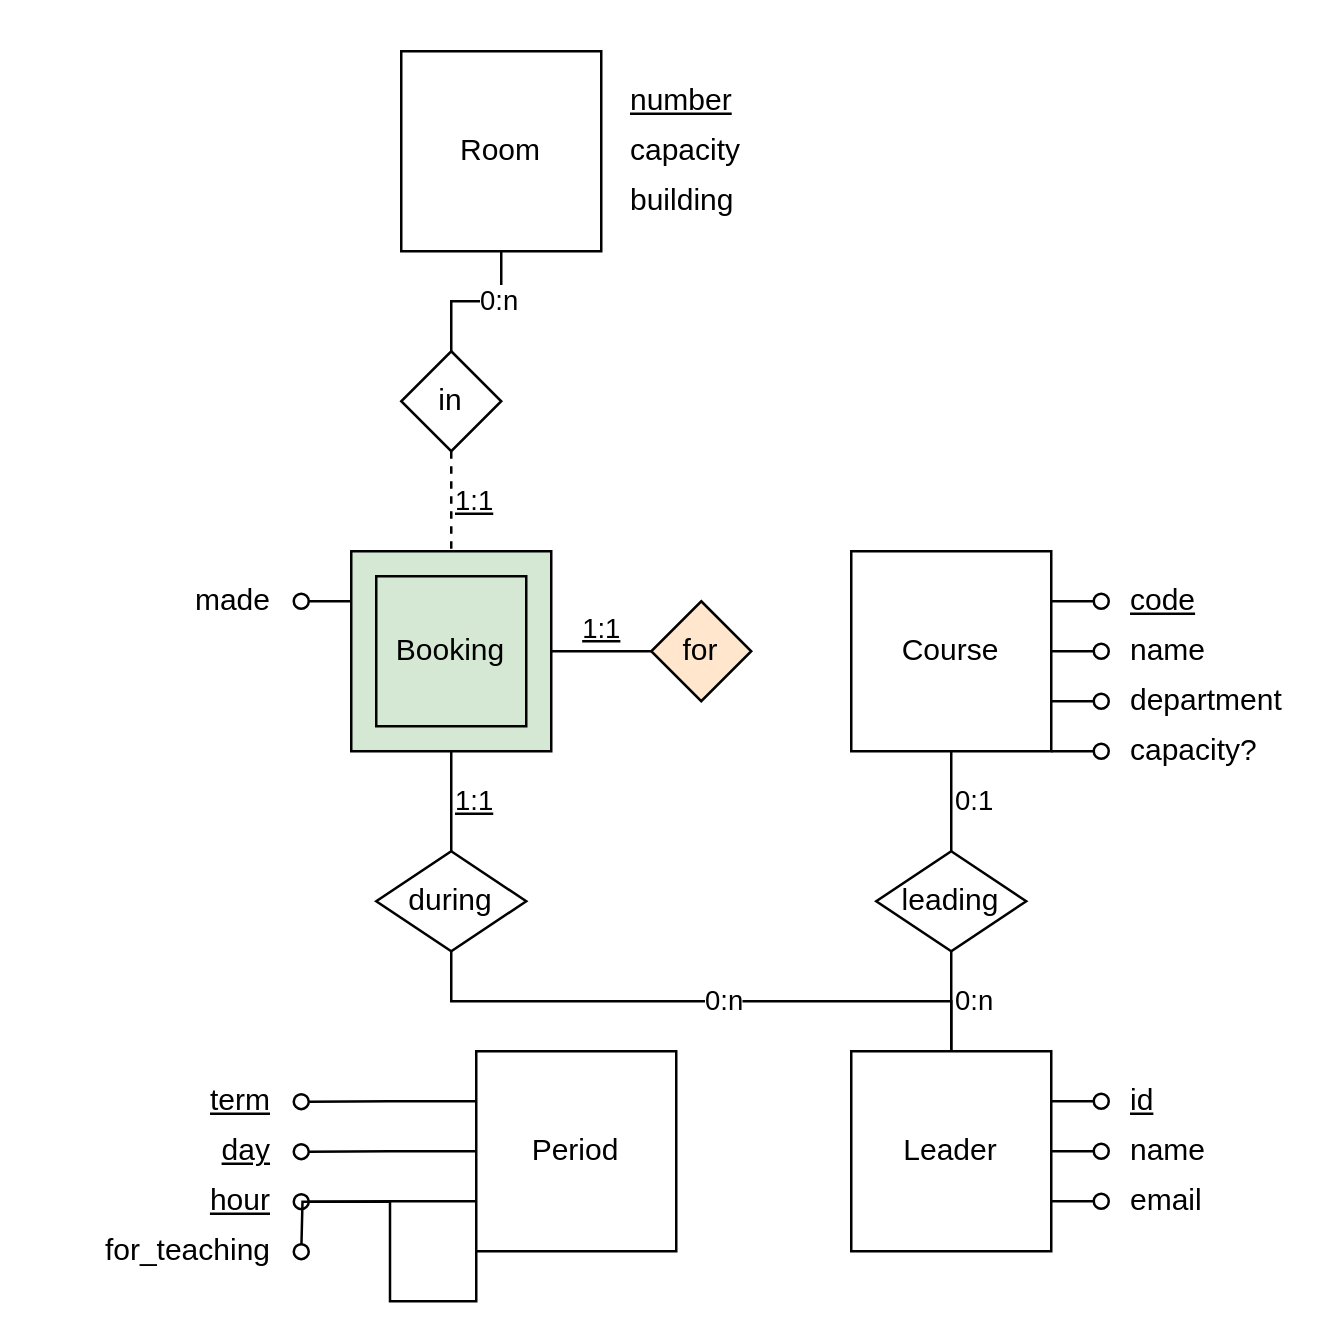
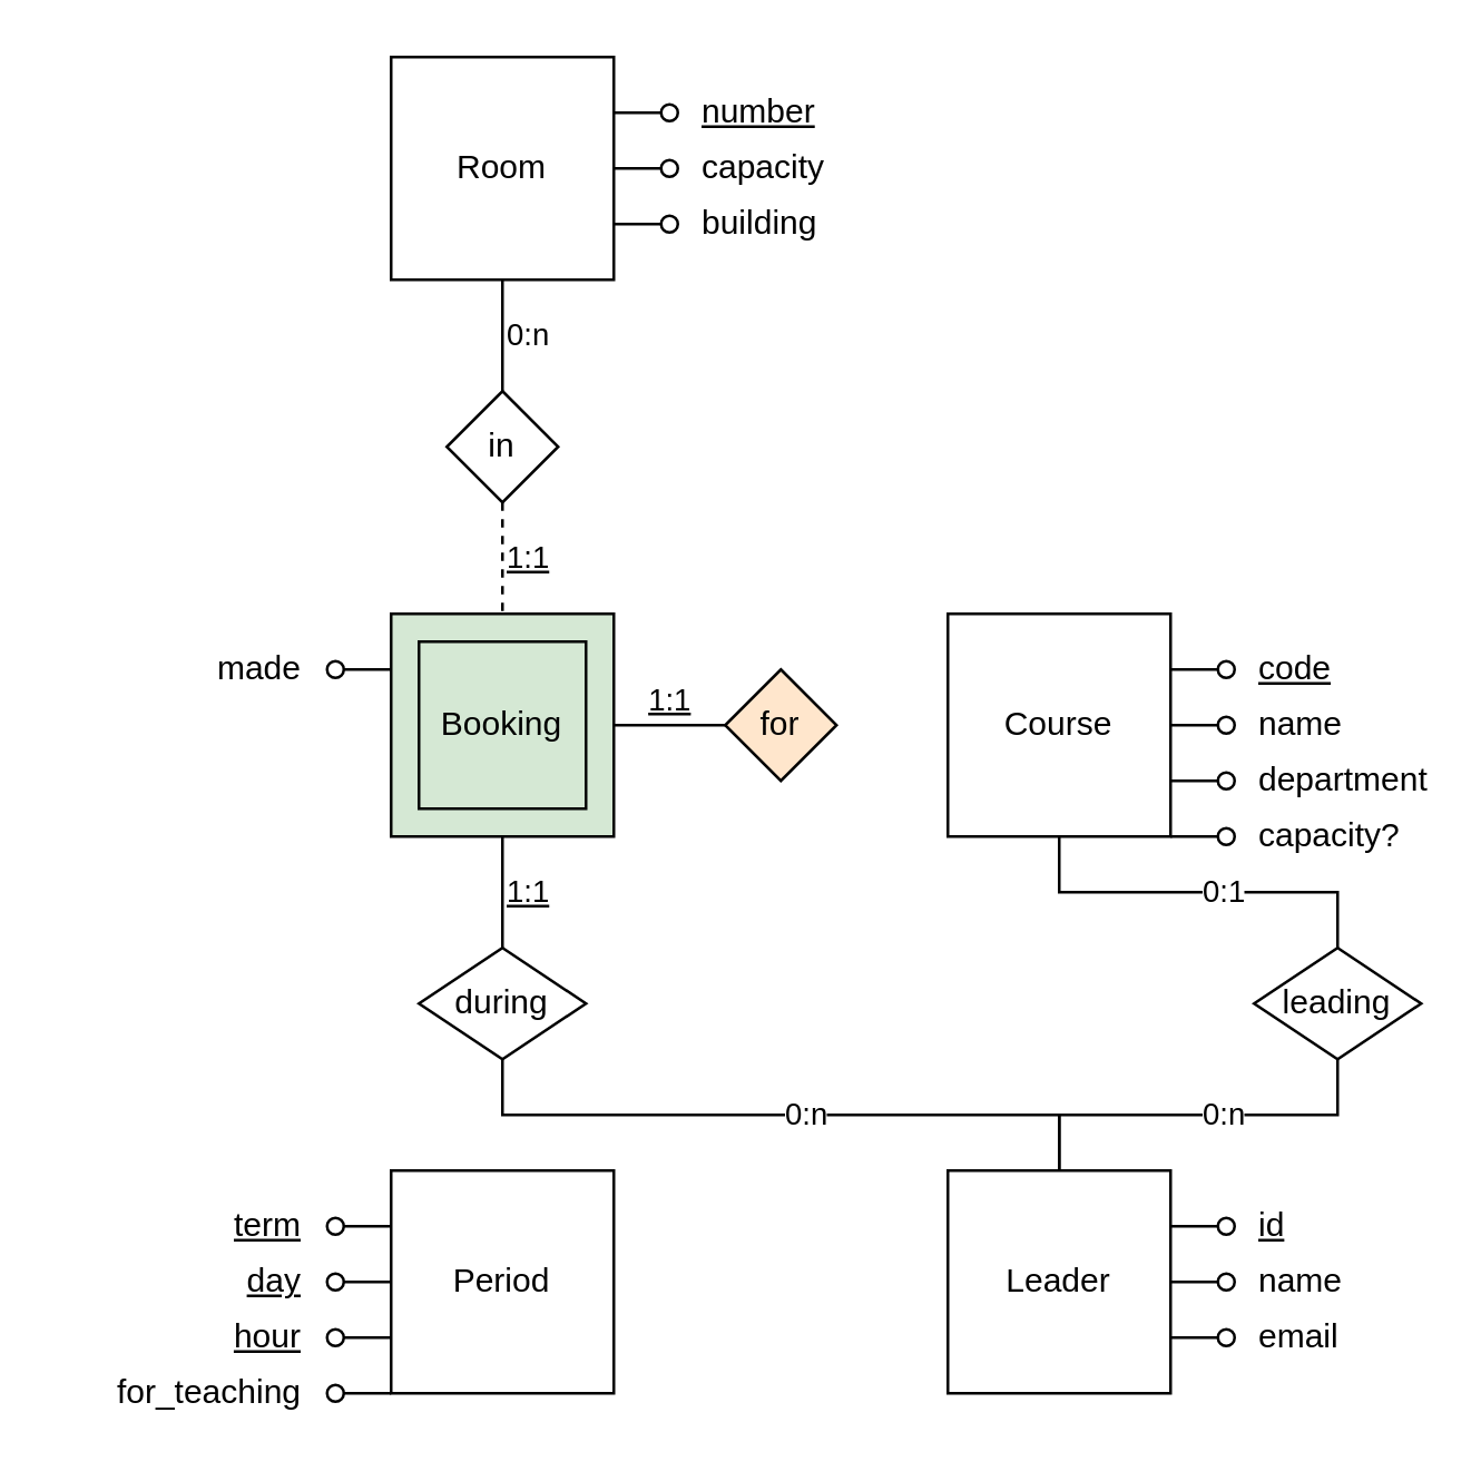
  <mxCell id="0" />
  <mxCell id="1" parent="0" />
  <mxCell id="2" style="edgeStyle=orthogonalEdgeStyle;rounded=0;orthogonalLoop=1;jettySize=auto;html=1;exitX=1;exitY=0.25;exitDx=0;exitDy=0;endArrow=oval;endFill=0;" edge="1" parent="1" source="6"><mxGeometry relative="1" as="geometry"><mxPoint x="240" y="40" as="targetPoint" /></mxGeometry></mxCell>
  <mxCell id="3" style="edgeStyle=orthogonalEdgeStyle;rounded=0;orthogonalLoop=1;jettySize=auto;html=1;exitX=1;exitY=0.5;exitDx=0;exitDy=0;endArrow=oval;endFill=0;" edge="1" parent="1" source="6"><mxGeometry relative="1" as="geometry"><mxPoint x="240" y="60" as="targetPoint" /></mxGeometry></mxCell>
  <mxCell id="4" style="edgeStyle=orthogonalEdgeStyle;rounded=0;orthogonalLoop=1;jettySize=auto;html=1;exitX=1;exitY=0.75;exitDx=0;exitDy=0;endArrow=oval;endFill=0;" edge="1" parent="1" source="6"><mxGeometry relative="1" as="geometry"><mxPoint x="240" y="80" as="targetPoint" /></mxGeometry></mxCell>
  <mxCell id="5" value="0:n" style="edgeStyle=orthogonalEdgeStyle;rounded=0;orthogonalLoop=1;jettySize=auto;html=1;exitX=0.5;exitY=1;exitDx=0;exitDy=0;entryX=0.5;entryY=0;entryDx=0;entryDy=0;endArrow=none;endFill=0;align=left;" edge="1" parent="1" source="6" target="15"><mxGeometry relative="1" as="geometry" /></mxCell>
- <mxCell id="6" value="&lt;div&gt;Room&lt;/div&gt;" style="rounded=0;whiteSpace=wrap;html=1;" vertex="1" parent="1"><mxGeometry x="160" y="20" width="80" height="80" as="geometry" /></mxCell>
+ <mxCell id="6" value="&lt;div&gt;Room&lt;/div&gt;" style="rounded=0;whiteSpace=wrap;html=1;" vertex="1" parent="1"><mxGeometry x="140" y="20" width="80" height="80" as="geometry" /></mxCell>
  <mxCell id="7" value="&lt;u&gt;number&lt;/u&gt;" style="text;html=1;strokeColor=none;fillColor=none;align=left;verticalAlign=middle;whiteSpace=wrap;rounded=0;" vertex="1" parent="1"><mxGeometry x="250" y="30" width="60" height="20" as="geometry" /></mxCell>
  <mxCell id="8" value="capacity" style="text;html=1;strokeColor=none;fillColor=none;align=left;verticalAlign=middle;whiteSpace=wrap;rounded=0;" vertex="1" parent="1"><mxGeometry x="250" y="50" width="60" height="20" as="geometry" /></mxCell>
  <mxCell id="9" value="building" style="text;html=1;strokeColor=none;fillColor=none;align=left;verticalAlign=middle;whiteSpace=wrap;rounded=0;" vertex="1" parent="1"><mxGeometry x="250" y="70" width="60" height="20" as="geometry" /></mxCell>
  <mxCell id="10" value="&lt;div align=&quot;left&quot;&gt;&lt;u&gt;1:1&lt;/u&gt;&lt;/div&gt;" style="edgeStyle=orthogonalEdgeStyle;rounded=0;orthogonalLoop=1;jettySize=auto;html=1;exitX=0.5;exitY=1;exitDx=0;exitDy=0;entryX=0.5;entryY=0;entryDx=0;entryDy=0;endArrow=none;endFill=0;align=left;" edge="1" parent="1" source="13" target="34"><mxGeometry relative="1" as="geometry" /></mxCell>
  <mxCell id="11" value="&lt;u&gt;1:1&lt;/u&gt;" style="edgeStyle=orthogonalEdgeStyle;rounded=0;orthogonalLoop=1;jettySize=auto;html=1;exitX=1;exitY=0.5;exitDx=0;exitDy=0;entryX=0;entryY=0.5;entryDx=0;entryDy=0;endArrow=none;endFill=0;verticalAlign=bottom;" edge="1" parent="1" source="13" target="23"><mxGeometry relative="1" as="geometry" /></mxCell>
  <mxCell id="12" style="edgeStyle=orthogonalEdgeStyle;rounded=0;orthogonalLoop=1;jettySize=auto;html=1;exitX=0;exitY=0.25;exitDx=0;exitDy=0;endArrow=oval;endFill=0;" edge="1" parent="1" source="13"><mxGeometry relative="1" as="geometry"><mxPoint x="120" y="240" as="targetPoint" /></mxGeometry></mxCell>
  <mxCell id="13" value="Booking" style="rounded=0;whiteSpace=wrap;html=1;shadow=0;sketch=0;glass=0;fillColor=#d5e8d4;" vertex="1" parent="1"><mxGeometry x="140" y="220" width="80" height="80" as="geometry" /></mxCell>
  <mxCell id="14" value="&lt;div align=&quot;left&quot;&gt;&lt;u&gt;1:1&lt;/u&gt;&lt;/div&gt;" style="edgeStyle=orthogonalEdgeStyle;rounded=0;orthogonalLoop=1;jettySize=auto;html=1;exitX=0.5;exitY=1;exitDx=0;exitDy=0;entryX=0.5;entryY=0;entryDx=0;entryDy=0;endArrow=none;endFill=0;align=left;dashed=1;" edge="1" parent="1" source="15" target="13"><mxGeometry relative="1" as="geometry" /></mxCell>
  <mxCell id="15" value="in" style="rhombus;whiteSpace=wrap;html=1;" vertex="1" parent="1"><mxGeometry x="160" y="140" width="40" height="40" as="geometry" /></mxCell>
  <mxCell id="16" value="" style="rounded=0;whiteSpace=wrap;html=1;shadow=0;glass=0;sketch=0;fillColor=none;" vertex="1" parent="1"><mxGeometry x="150" y="230" width="60" height="60" as="geometry" /></mxCell>
  <mxCell id="17" value="0:1" style="edgeStyle=orthogonalEdgeStyle;rounded=0;orthogonalLoop=1;jettySize=auto;html=1;exitX=0.5;exitY=1;exitDx=0;exitDy=0;entryX=0.5;entryY=0;entryDx=0;entryDy=0;endArrow=none;endFill=0;align=left;" edge="1" parent="1" source="22" target="36"><mxGeometry relative="1" as="geometry" /></mxCell>
  <mxCell id="18" style="edgeStyle=orthogonalEdgeStyle;rounded=0;orthogonalLoop=1;jettySize=auto;html=1;exitX=1;exitY=0.25;exitDx=0;exitDy=0;startArrow=none;startFill=0;endArrow=oval;endFill=0;" edge="1" parent="1" source="22"><mxGeometry relative="1" as="geometry"><mxPoint x="440" y="240.172" as="targetPoint" /></mxGeometry></mxCell>
  <mxCell id="19" style="edgeStyle=orthogonalEdgeStyle;rounded=0;orthogonalLoop=1;jettySize=auto;html=1;exitX=1;exitY=0.5;exitDx=0;exitDy=0;startArrow=none;startFill=0;endArrow=oval;endFill=0;" edge="1" parent="1" source="22"><mxGeometry relative="1" as="geometry"><mxPoint x="440" y="260.172" as="targetPoint" /></mxGeometry></mxCell>
  <mxCell id="20" style="edgeStyle=orthogonalEdgeStyle;rounded=0;orthogonalLoop=1;jettySize=auto;html=1;exitX=1;exitY=0.75;exitDx=0;exitDy=0;startArrow=none;startFill=0;endArrow=oval;endFill=0;" edge="1" parent="1" source="22"><mxGeometry relative="1" as="geometry"><mxPoint x="440" y="280.172" as="targetPoint" /></mxGeometry></mxCell>
  <mxCell id="21" style="edgeStyle=orthogonalEdgeStyle;rounded=0;orthogonalLoop=1;jettySize=auto;html=1;exitX=1;exitY=1;exitDx=0;exitDy=0;startArrow=none;startFill=0;endArrow=oval;endFill=0;" edge="1" parent="1" source="22"><mxGeometry relative="1" as="geometry"><mxPoint x="440" y="300.172" as="targetPoint" /></mxGeometry></mxCell>
  <mxCell id="22" value="Course" style="rounded=0;whiteSpace=wrap;html=1;" vertex="1" parent="1"><mxGeometry x="340" y="220" width="80" height="80" as="geometry" /></mxCell>
  <mxCell id="23" value="&lt;div&gt;for&lt;/div&gt;" style="rhombus;whiteSpace=wrap;html=1;fillColor=#ffe6cc;" vertex="1" parent="1"><mxGeometry x="260" y="240" width="40" height="40" as="geometry" /></mxCell>
  <mxCell id="24" style="edgeStyle=orthogonalEdgeStyle;rounded=0;orthogonalLoop=1;jettySize=auto;html=1;exitX=1;exitY=0.25;exitDx=0;exitDy=0;startArrow=none;startFill=0;endArrow=oval;endFill=0;" edge="1" parent="1" source="27"><mxGeometry relative="1" as="geometry"><mxPoint x="440" y="440.172" as="targetPoint" /></mxGeometry></mxCell>
  <mxCell id="25" style="edgeStyle=orthogonalEdgeStyle;rounded=0;orthogonalLoop=1;jettySize=auto;html=1;exitX=1;exitY=0.5;exitDx=0;exitDy=0;startArrow=none;startFill=0;endArrow=oval;endFill=0;" edge="1" parent="1" source="27"><mxGeometry relative="1" as="geometry"><mxPoint x="440" y="460.172" as="targetPoint" /></mxGeometry></mxCell>
  <mxCell id="26" style="edgeStyle=orthogonalEdgeStyle;rounded=0;orthogonalLoop=1;jettySize=auto;html=1;exitX=1;exitY=0.75;exitDx=0;exitDy=0;startArrow=none;startFill=0;endArrow=oval;endFill=0;" edge="1" parent="1" source="27"><mxGeometry relative="1" as="geometry"><mxPoint x="440" y="480.172" as="targetPoint" /></mxGeometry></mxCell>
  <mxCell id="27" value="Leader" style="rounded=0;whiteSpace=wrap;html=1;" vertex="1" parent="1"><mxGeometry x="340" y="420" width="80" height="80" as="geometry" /></mxCell>
  <mxCell id="28" style="edgeStyle=orthogonalEdgeStyle;rounded=0;orthogonalLoop=1;jettySize=auto;html=1;exitX=0;exitY=0.25;exitDx=0;exitDy=0;startArrow=none;startFill=0;endArrow=oval;endFill=0;" edge="1" parent="1" source="32"><mxGeometry relative="1" as="geometry"><mxPoint x="120" y="440.172" as="targetPoint" /></mxGeometry></mxCell>
  <mxCell id="29" style="edgeStyle=orthogonalEdgeStyle;rounded=0;orthogonalLoop=1;jettySize=auto;html=1;exitX=0;exitY=0.5;exitDx=0;exitDy=0;startArrow=none;startFill=0;endArrow=oval;endFill=0;" edge="1" parent="1" source="32"><mxGeometry relative="1" as="geometry"><mxPoint x="120" y="460.172" as="targetPoint" /></mxGeometry></mxCell>
  <mxCell id="30" style="edgeStyle=orthogonalEdgeStyle;rounded=0;orthogonalLoop=1;jettySize=auto;html=1;exitX=0;exitY=0.75;exitDx=0;exitDy=0;startArrow=none;startFill=0;endArrow=oval;endFill=0;" edge="1" parent="1" source="32"><mxGeometry relative="1" as="geometry"><mxPoint x="120" y="480.172" as="targetPoint" /></mxGeometry></mxCell>
  <mxCell id="31" style="edgeStyle=orthogonalEdgeStyle;rounded=0;orthogonalLoop=1;jettySize=auto;html=1;exitX=0;exitY=1;exitDx=0;exitDy=0;startArrow=none;startFill=0;endArrow=oval;endFill=0;" edge="1" parent="1" source="32"><mxGeometry relative="1" as="geometry"><mxPoint x="120" y="500.172" as="targetPoint" /></mxGeometry></mxCell>
- <mxCell id="32" value="Period" style="rounded=0;whiteSpace=wrap;html=1;" vertex="1" parent="1"><mxGeometry x="190" y="420" width="80" height="80" as="geometry" /></mxCell>
+ <mxCell id="32" value="Period" style="rounded=0;whiteSpace=wrap;html=1;" vertex="1" parent="1"><mxGeometry x="140" y="420" width="80" height="80" as="geometry" /></mxCell>
  <mxCell id="33" value="0:n" style="edgeStyle=orthogonalEdgeStyle;rounded=0;orthogonalLoop=1;jettySize=auto;html=1;exitX=0.5;exitY=1;exitDx=0;exitDy=0;endArrow=none;endFill=0;align=left;" edge="1" parent="1" source="34" target="27"><mxGeometry relative="1" as="geometry" /></mxCell>
  <mxCell id="34" value="during" style="rhombus;whiteSpace=wrap;html=1;" vertex="1" parent="1"><mxGeometry x="150" y="340" width="60" height="40" as="geometry" /></mxCell>
  <mxCell id="35" value="0:n" style="edgeStyle=orthogonalEdgeStyle;rounded=0;orthogonalLoop=1;jettySize=auto;html=1;exitX=0.5;exitY=1;exitDx=0;exitDy=0;entryX=0.5;entryY=0;entryDx=0;entryDy=0;endArrow=none;endFill=0;align=left;" edge="1" parent="1" source="36" target="27"><mxGeometry relative="1" as="geometry" /></mxCell>
- <mxCell id="36" value="leading" style="rhombus;whiteSpace=wrap;html=1;" vertex="1" parent="1"><mxGeometry x="350" y="340" width="60" height="40" as="geometry" /></mxCell>
+ <mxCell id="36" value="leading" style="rhombus;whiteSpace=wrap;html=1;" vertex="1" parent="1"><mxGeometry x="450" y="340" width="60" height="40" as="geometry" /></mxCell>
  <mxCell id="37" value="&lt;div align=&quot;right&quot;&gt;made&lt;/div&gt;" style="text;html=1;strokeColor=none;fillColor=none;align=right;verticalAlign=middle;whiteSpace=wrap;rounded=0;" vertex="1" parent="1"><mxGeometry x="60" y="230" width="50" height="20" as="geometry" /></mxCell>
  <mxCell id="38" value="&lt;u&gt;term&lt;/u&gt;" style="text;html=1;strokeColor=none;fillColor=none;align=right;verticalAlign=middle;whiteSpace=wrap;rounded=0;" vertex="1" parent="1"><mxGeometry x="60" y="430" width="50" height="20" as="geometry" /></mxCell>
  <mxCell id="39" value="&lt;u&gt;day&lt;/u&gt;" style="text;html=1;strokeColor=none;fillColor=none;align=right;verticalAlign=middle;whiteSpace=wrap;rounded=0;" vertex="1" parent="1"><mxGeometry x="60" y="450" width="50" height="20" as="geometry" /></mxCell>
  <mxCell id="40" value="&lt;u&gt;hour&lt;/u&gt;" style="text;html=1;strokeColor=none;fillColor=none;align=right;verticalAlign=middle;whiteSpace=wrap;rounded=0;" vertex="1" parent="1"><mxGeometry x="60" y="470" width="50" height="20" as="geometry" /></mxCell>
  <mxCell id="41" value="for_teaching" style="text;html=1;strokeColor=none;fillColor=none;align=right;verticalAlign=middle;whiteSpace=wrap;rounded=0;" vertex="1" parent="1"><mxGeometry x="20" y="490" width="90" height="20" as="geometry" /></mxCell>
  <mxCell id="42" value="&lt;u&gt;code&lt;/u&gt;" style="text;html=1;strokeColor=none;fillColor=none;align=left;verticalAlign=middle;whiteSpace=wrap;rounded=0;" vertex="1" parent="1"><mxGeometry x="450" y="230" width="60" height="20" as="geometry" /></mxCell>
  <mxCell id="43" value="name" style="text;html=1;strokeColor=none;fillColor=none;align=left;verticalAlign=middle;whiteSpace=wrap;rounded=0;" vertex="1" parent="1"><mxGeometry x="450" y="250" width="60" height="20" as="geometry" /></mxCell>
  <mxCell id="44" value="department" style="text;html=1;strokeColor=none;fillColor=none;align=left;verticalAlign=middle;whiteSpace=wrap;rounded=0;" vertex="1" parent="1"><mxGeometry x="450" y="270" width="60" height="20" as="geometry" /></mxCell>
  <mxCell id="45" value="capacity?" style="text;html=1;strokeColor=none;fillColor=none;align=left;verticalAlign=middle;whiteSpace=wrap;rounded=0;" vertex="1" parent="1"><mxGeometry x="450" y="290" width="60" height="20" as="geometry" /></mxCell>
  <mxCell id="46" value="&lt;u&gt;id&lt;/u&gt;" style="text;html=1;strokeColor=none;fillColor=none;align=left;verticalAlign=middle;whiteSpace=wrap;rounded=0;" vertex="1" parent="1"><mxGeometry x="450" y="430" width="60" height="20" as="geometry" /></mxCell>
  <mxCell id="47" value="name" style="text;html=1;strokeColor=none;fillColor=none;align=left;verticalAlign=middle;whiteSpace=wrap;rounded=0;" vertex="1" parent="1"><mxGeometry x="450" y="450" width="60" height="20" as="geometry" /></mxCell>
  <mxCell id="48" value="email" style="text;html=1;strokeColor=none;fillColor=none;align=left;verticalAlign=middle;whiteSpace=wrap;rounded=0;" vertex="1" parent="1"><mxGeometry x="450" y="470" width="60" height="20" as="geometry" /></mxCell>
